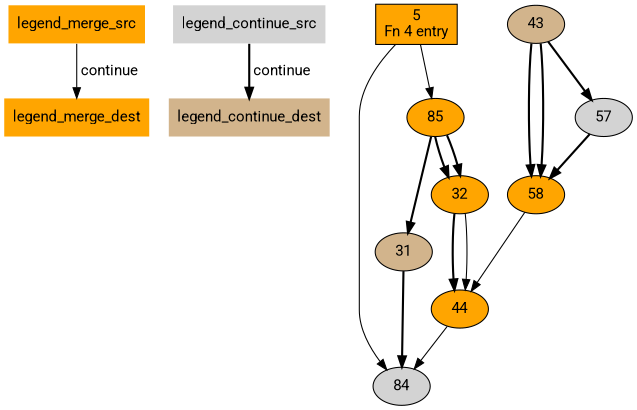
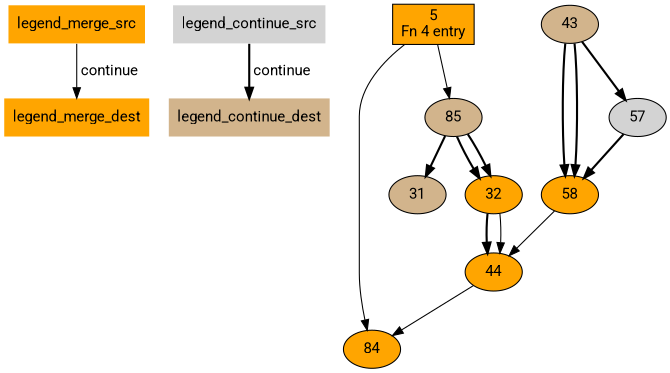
  digraph {
    fontname=Roboto
    node [fillcolor=orange fontname=Roboto style=filled]
    edge [fontname=Roboto style=bold]
    legend_merge_src [shape=plaintext]
    legend_merge_dest [shape=plaintext]
    legend_continue_src [fillcolor=lightgrey shape=plaintext]
    legend_continue_dest [fillcolor=tan shape=plaintext]
    n5 [label="5\nFn 4 entry" shape=box]
-   n6 [label=85]
-   n7 [fillcolor=lightgrey label=84]
+   n6 [fillcolor=tan label=85]
+   n7 [label=84]
    n8 [fillcolor=tan label=31]
    n9 [label=32]
    n10 [label=44]
    n11 [fillcolor=tan label=43]
    n12 [fillcolor=lightgrey label=57]
    n13 [label=58]
    legend_merge_src -> legend_merge_dest [label=" continue" style=solid]
    legend_continue_src -> legend_continue_dest [label=" continue"]
    n5 -> n6 [style=solid]
    n5 -> n7 [style=solid]
    n6 -> n8
    n6 -> n9
    n6 -> n9
-   n8 -> n7
    n9 -> n10
    n9 -> n10 [style=solid]
    n10 -> n7 [style=solid]
    n11 -> n12
    n11 -> n13
    n11 -> n13
    n12 -> n13
    n13 -> n10 [style=solid]
  }
